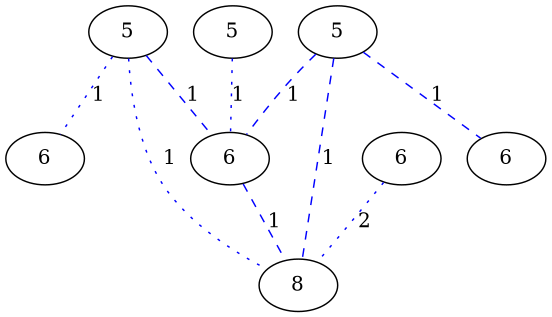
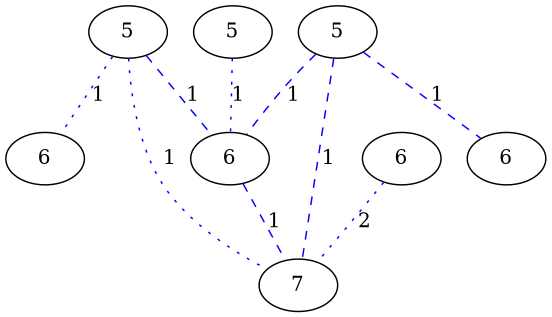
  graph {
    edge [color=blue style=dashed]
    n1 [label=5]
    n2 [label=6]
    n3 [label=6]
-   n4 [label=8]
+   n4 [label=7]
    n5 [label=5]
    n6 [label=6]
    n7 [label=5]
    n8 [label=6]
    n1 -- n2 [label=1 style=dotted]
    n1 -- n3 [label=1]
    n1 -- n4 [label=1 style=dotted]
    n3 -- n4 [label=1]
    n5 -- n3 [label=1]
    n5 -- n4 [label=1]
    n5 -- n6 [label=1]
    n7 -- n3 [label=1 style=dotted]
    n8 -- n4 [label=2 style=dotted]
  }
